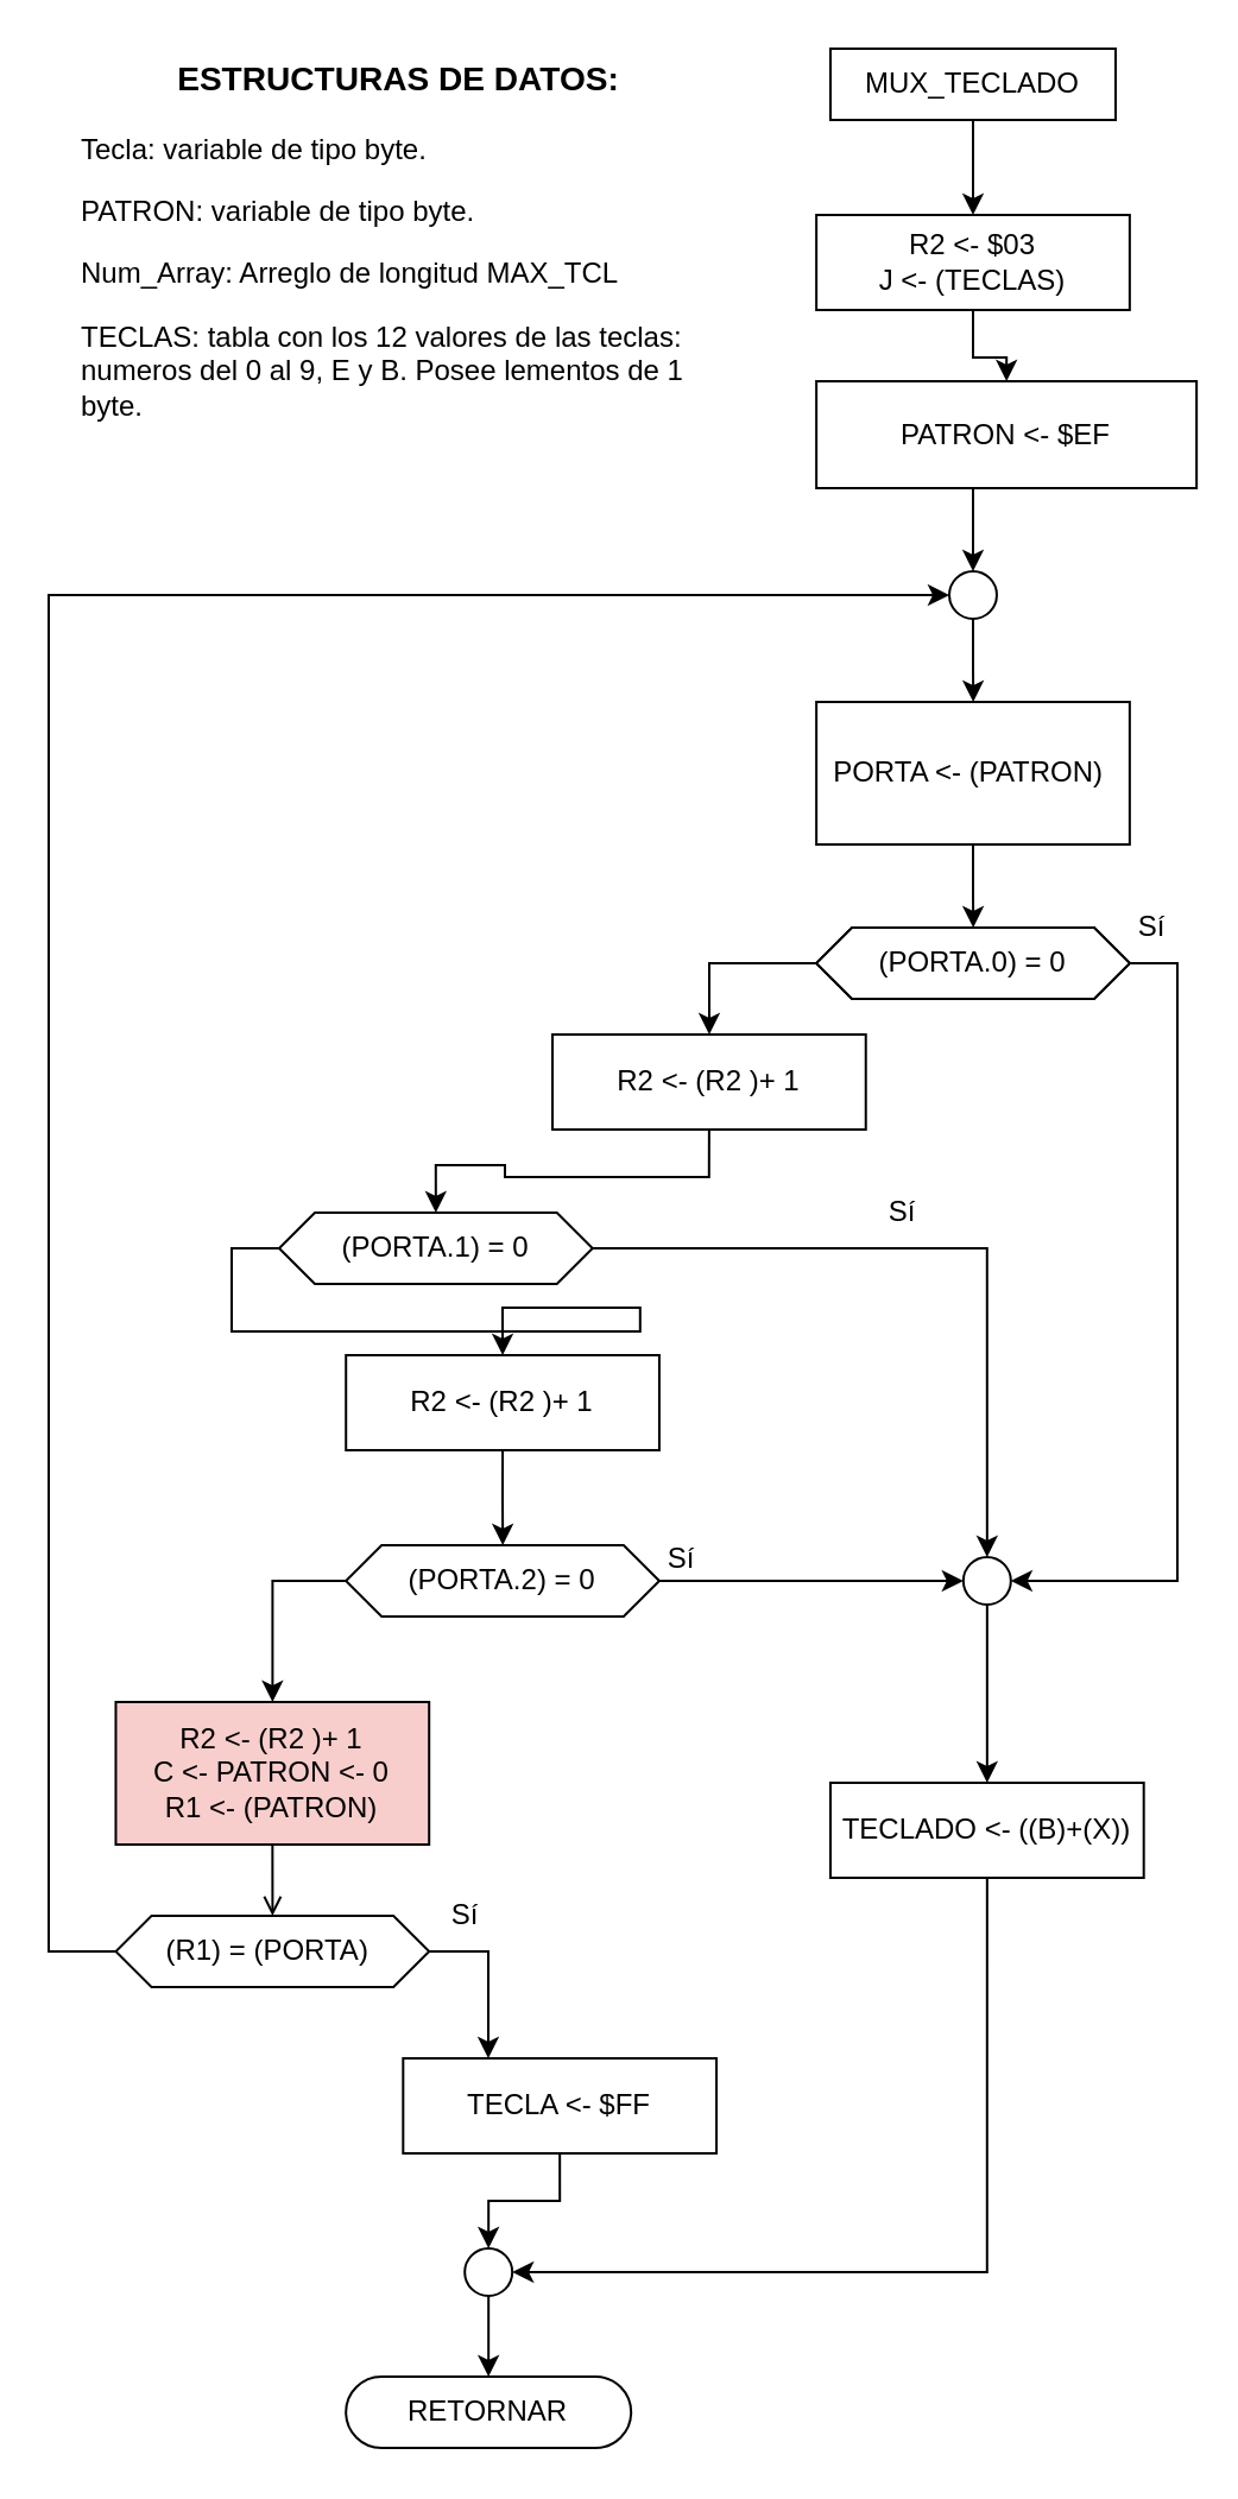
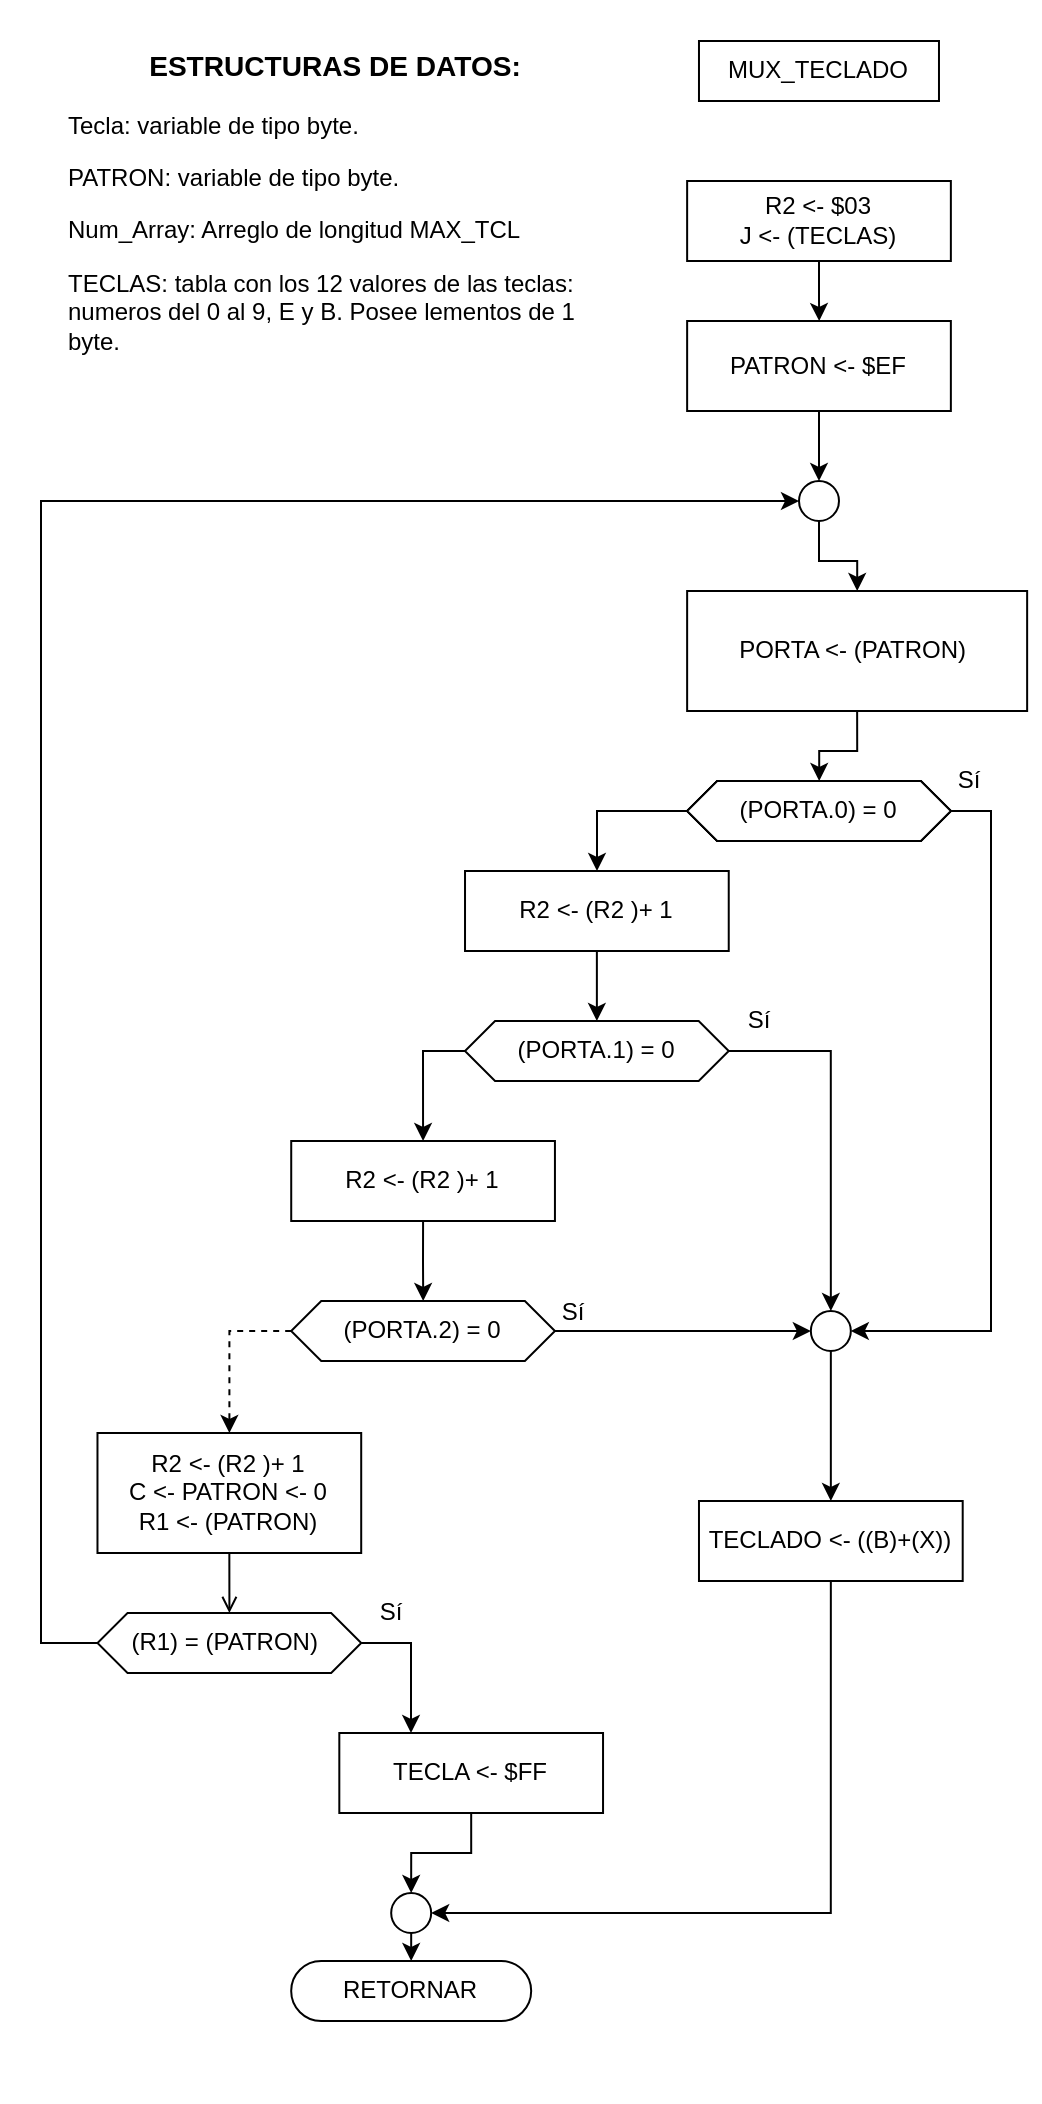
  <mxCell id="0" />
  <mxCell id="1" parent="0" />
  <mxCell id="2" value="&lt;h3 style=&quot;text-align: center&quot;&gt;ESTRUCTURAS DE DATOS:&lt;/h3&gt;&lt;p&gt;Tecla: variable de tipo byte.&lt;/p&gt;&lt;p&gt;PATRON: variable de tipo byte.&lt;/p&gt;&lt;p&gt;Num_Array: Arreglo de longitud MAX_TCL&lt;/p&gt;&lt;p&gt;TECLAS: tabla con los 12 valores de las teclas: numeros del 0 al 9, E y B. Posee lementos de 1 byte.&lt;/p&gt;&lt;p&gt;&lt;br&gt;&lt;/p&gt;&lt;p&gt;&lt;/p&gt;" style="text;html=1;strokeColor=none;fillColor=none;align=left;verticalAlign=middle;whiteSpace=wrap;rounded=0;" parent="1" vertex="1"><mxGeometry x="32.34" y="20" width="268.68" height="185" as="geometry" /></mxCell>
  <mxCell id="3" style="edgeStyle=orthogonalEdgeStyle;rounded=0;orthogonalLoop=1;jettySize=auto;html=1;exitX=0.5;exitY=1;exitDx=0;exitDy=0;entryX=0.5;entryY=0;entryDx=0;entryDy=0;" parent="1" source="4" target="6" edge="1"><mxGeometry relative="1" as="geometry" /></mxCell>
- <mxCell id="4" value="PATRON &amp;lt;- $EF" style="rounded=0;whiteSpace=wrap;html=1;" parent="1" vertex="1"><mxGeometry x="343.07" y="160" width="160" height="45" as="geometry" /></mxCell>
+ <mxCell id="4" value="PATRON &amp;lt;- $EF" style="rounded=0;whiteSpace=wrap;html=1;" parent="1" vertex="1"><mxGeometry x="343.07" y="160" width="131.86" height="45" as="geometry" /></mxCell>
  <mxCell id="5" style="edgeStyle=orthogonalEdgeStyle;rounded=0;orthogonalLoop=1;jettySize=auto;html=1;exitX=0.5;exitY=1;exitDx=0;exitDy=0;" parent="1" source="6" target="8" edge="1"><mxGeometry relative="1" as="geometry" /></mxCell>
  <mxCell id="6" value="" style="ellipse;whiteSpace=wrap;html=1;aspect=fixed;" parent="1" vertex="1"><mxGeometry x="399" y="240" width="20" height="20" as="geometry" /></mxCell>
  <mxCell id="7" style="edgeStyle=orthogonalEdgeStyle;rounded=0;orthogonalLoop=1;jettySize=auto;html=1;exitX=0.5;exitY=1;exitDx=0;exitDy=0;" parent="1" source="8" target="11" edge="1"><mxGeometry relative="1" as="geometry" /></mxCell>
- <mxCell id="8" value="PORTA &amp;lt;- (PATRON)&amp;nbsp;" style="rounded=0;whiteSpace=wrap;html=1;" parent="1" vertex="1"><mxGeometry x="343.07" y="295" width="131.86" height="60" as="geometry" /></mxCell>
+ <mxCell id="8" value="PORTA &amp;lt;- (PATRON)&amp;nbsp;" style="rounded=0;whiteSpace=wrap;html=1;" parent="1" vertex="1"><mxGeometry x="343.07" y="295" width="170" height="60" as="geometry" /></mxCell>
  <mxCell id="9" style="edgeStyle=orthogonalEdgeStyle;rounded=0;orthogonalLoop=1;jettySize=auto;html=1;exitX=1;exitY=0.5;exitDx=0;exitDy=0;entryX=1;entryY=0.5;entryDx=0;entryDy=0;" parent="1" source="11" target="23" edge="1"><mxGeometry relative="1" as="geometry"><mxPoint x="540.86" y="485" as="targetPoint" /></mxGeometry></mxCell>
  <mxCell id="10" style="edgeStyle=orthogonalEdgeStyle;rounded=0;orthogonalLoop=1;jettySize=auto;html=1;exitX=0;exitY=0.5;exitDx=0;exitDy=0;" parent="1" source="11" target="27" edge="1"><mxGeometry relative="1" as="geometry" /></mxCell>
  <mxCell id="11" value="(PORTA.0) = 0" style="shape=hexagon;perimeter=hexagonPerimeter2;whiteSpace=wrap;html=1;size=0.114;" parent="1" vertex="1"><mxGeometry x="343.07" y="390" width="131.88" height="30" as="geometry" /></mxCell>
- <mxCell id="12" style="edgeStyle=orthogonalEdgeStyle;rounded=0;orthogonalLoop=1;jettySize=auto;html=1;exitX=0;exitY=0.5;exitDx=0;exitDy=0;" parent="1" source="14" target="16" edge="1"><mxGeometry relative="1" as="geometry" /></mxCell>
+ <mxCell id="12" style="edgeStyle=orthogonalEdgeStyle;rounded=0;orthogonalLoop=1;jettySize=auto;html=1;exitX=0;exitY=0.5;exitDx=0;exitDy=0;dashed=1;" parent="1" source="14" target="16" edge="1"><mxGeometry relative="1" as="geometry" /></mxCell>
  <mxCell id="13" style="edgeStyle=orthogonalEdgeStyle;rounded=0;orthogonalLoop=1;jettySize=auto;html=1;exitX=1;exitY=0.5;exitDx=0;exitDy=0;entryX=0;entryY=0.5;entryDx=0;entryDy=0;" parent="1" source="14" target="23" edge="1"><mxGeometry relative="1" as="geometry"><mxPoint x="316" y="725" as="targetPoint" /></mxGeometry></mxCell>
  <mxCell id="14" value="(PORTA.2) = 0" style="shape=hexagon;perimeter=hexagonPerimeter2;whiteSpace=wrap;html=1;size=0.114;" parent="1" vertex="1"><mxGeometry x="145.09" y="650" width="131.88" height="30" as="geometry" /></mxCell>
  <mxCell id="15" style="edgeStyle=orthogonalEdgeStyle;rounded=0;orthogonalLoop=1;jettySize=auto;html=1;exitX=0.5;exitY=1;exitDx=0;exitDy=0;endArrow=open;" parent="1" source="16" target="19" edge="1"><mxGeometry relative="1" as="geometry" /></mxCell>
- <mxCell id="16" value="R2 &amp;lt;- (R2 )+ 1&lt;br&gt;C &amp;lt;- PATRON &amp;lt;- 0&lt;br&gt;R1 &amp;lt;- (PATRON)" style="rounded=0;whiteSpace=wrap;html=1;fillColor=#f8cecc;" parent="1" vertex="1"><mxGeometry x="48.24" y="716" width="131.86" height="60" as="geometry" /></mxCell>
+ <mxCell id="16" value="R2 &amp;lt;- (R2 )+ 1&lt;br&gt;C &amp;lt;- PATRON &amp;lt;- 0&lt;br&gt;R1 &amp;lt;- (PATRON)" style="rounded=0;whiteSpace=wrap;html=1;" parent="1" vertex="1"><mxGeometry x="48.24" y="716" width="131.86" height="60" as="geometry" /></mxCell>
  <mxCell id="17" style="edgeStyle=orthogonalEdgeStyle;rounded=0;orthogonalLoop=1;jettySize=auto;html=1;exitX=0;exitY=0.5;exitDx=0;exitDy=0;entryX=0;entryY=0.5;entryDx=0;entryDy=0;" parent="1" source="19" target="6" edge="1"><mxGeometry relative="1" as="geometry"><Array as="points"><mxPoint x="20" y="821" /><mxPoint x="20" y="250" /></Array></mxGeometry></mxCell>
  <mxCell id="18" style="edgeStyle=orthogonalEdgeStyle;rounded=0;orthogonalLoop=1;jettySize=auto;html=1;exitX=1;exitY=0.5;exitDx=0;exitDy=0;" parent="1" source="19" target="39" edge="1"><mxGeometry relative="1" as="geometry"><Array as="points"><mxPoint x="205" y="821" /></Array></mxGeometry></mxCell>
- <mxCell id="19" value="(R1) = (PORTA)&amp;nbsp;" style="shape=hexagon;perimeter=hexagonPerimeter2;whiteSpace=wrap;html=1;size=0.114;" parent="1" vertex="1"><mxGeometry x="48.24" y="806" width="131.88" height="30" as="geometry" /></mxCell>
- <mxCell id="20" style="edgeStyle=orthogonalEdgeStyle;rounded=0;orthogonalLoop=1;jettySize=auto;html=1;exitX=0.5;exitY=1;exitDx=0;exitDy=0;entryX=0.5;entryY=0;entryDx=0;entryDy=0;" parent="1" source="21" target="29" edge="1"><mxGeometry relative="1" as="geometry" /></mxCell>
+ <mxCell id="19" value="(R1) = (PATRON)&amp;nbsp;" style="shape=hexagon;perimeter=hexagonPerimeter2;whiteSpace=wrap;html=1;size=0.114;" parent="1" vertex="1"><mxGeometry x="48.24" y="806" width="131.88" height="30" as="geometry" /></mxCell>
  <mxCell id="21" value="MUX_TECLADO" style="whiteSpace=wrap;html=1;fontSize=12;glass=0;strokeWidth=1;shadow=0;arcSize=50;rounded=0;" parent="1" vertex="1"><mxGeometry x="348.99" y="20" width="120" height="30" as="geometry" /></mxCell>
  <mxCell id="22" style="edgeStyle=orthogonalEdgeStyle;rounded=0;orthogonalLoop=1;jettySize=auto;html=1;exitX=0.5;exitY=1;exitDx=0;exitDy=0;entryX=0.5;entryY=0;entryDx=0;entryDy=0;" parent="1" source="23" target="31" edge="1"><mxGeometry relative="1" as="geometry" /></mxCell>
  <mxCell id="23" value="" style="ellipse;whiteSpace=wrap;html=1;aspect=fixed;" parent="1" vertex="1"><mxGeometry x="404.92" y="655" width="20" height="20" as="geometry" /></mxCell>
  <mxCell id="24" value="Sí&lt;br&gt;" style="text;html=1;align=center;verticalAlign=middle;resizable=0;points=[];autosize=1;" parent="1" vertex="1"><mxGeometry x="468.99" y="380" width="30" height="20" as="geometry" /></mxCell>
  <mxCell id="25" value="Sí&lt;br&gt;" style="text;html=1;align=center;verticalAlign=middle;resizable=0;points=[];autosize=1;" parent="1" vertex="1"><mxGeometry x="363.87" y="500" width="30" height="20" as="geometry" /></mxCell>
  <mxCell id="26" style="edgeStyle=orthogonalEdgeStyle;rounded=0;orthogonalLoop=1;jettySize=auto;html=1;exitX=0.5;exitY=1;exitDx=0;exitDy=0;entryX=0.5;entryY=0;entryDx=0;entryDy=0;" parent="1" source="27" target="34" edge="1"><mxGeometry relative="1" as="geometry" /></mxCell>
  <mxCell id="27" value="&lt;span&gt;R2 &amp;lt;- (R2 )+ 1&lt;/span&gt;" style="rounded=0;whiteSpace=wrap;html=1;" parent="1" vertex="1"><mxGeometry x="232.01" y="435" width="131.86" height="40" as="geometry" /></mxCell>
  <mxCell id="28" style="edgeStyle=orthogonalEdgeStyle;rounded=0;orthogonalLoop=1;jettySize=auto;html=1;exitX=0.5;exitY=1;exitDx=0;exitDy=0;" parent="1" source="29" target="4" edge="1"><mxGeometry relative="1" as="geometry" /></mxCell>
  <mxCell id="29" value="&lt;span&gt;R2 &amp;lt;- $03&lt;br&gt;J &amp;lt;- (TECLAS)&lt;br&gt;&lt;/span&gt;" style="rounded=0;whiteSpace=wrap;html=1;" parent="1" vertex="1"><mxGeometry x="343.07" y="90" width="131.86" height="40" as="geometry" /></mxCell>
  <mxCell id="30" style="edgeStyle=orthogonalEdgeStyle;rounded=0;orthogonalLoop=1;jettySize=auto;html=1;exitX=0.5;exitY=1;exitDx=0;exitDy=0;entryX=1;entryY=0.5;entryDx=0;entryDy=0;" parent="1" source="31" target="41" edge="1"><mxGeometry relative="1" as="geometry" /></mxCell>
  <mxCell id="31" value="TECLADO &amp;lt;- ((B)+(X))" style="rounded=0;whiteSpace=wrap;html=1;" parent="1" vertex="1"><mxGeometry x="348.99" y="750" width="131.86" height="40" as="geometry" /></mxCell>
  <mxCell id="32" style="edgeStyle=orthogonalEdgeStyle;rounded=0;orthogonalLoop=1;jettySize=auto;html=1;exitX=0;exitY=0.5;exitDx=0;exitDy=0;entryX=0.5;entryY=0;entryDx=0;entryDy=0;" parent="1" source="34" target="36" edge="1"><mxGeometry relative="1" as="geometry" /></mxCell>
  <mxCell id="33" style="edgeStyle=orthogonalEdgeStyle;rounded=0;orthogonalLoop=1;jettySize=auto;html=1;exitX=1;exitY=0.5;exitDx=0;exitDy=0;entryX=0.5;entryY=0;entryDx=0;entryDy=0;" parent="1" source="34" target="23" edge="1"><mxGeometry relative="1" as="geometry" /></mxCell>
- <mxCell id="34" value="(PORTA.1) = 0" style="shape=hexagon;perimeter=hexagonPerimeter2;whiteSpace=wrap;html=1;size=0.114;" parent="1" vertex="1"><mxGeometry x="116.99" y="510" width="131.88" height="30" as="geometry" /></mxCell>
+ <mxCell id="34" value="(PORTA.1) = 0" style="shape=hexagon;perimeter=hexagonPerimeter2;whiteSpace=wrap;html=1;size=0.114;" parent="1" vertex="1"><mxGeometry x="231.99" y="510" width="131.88" height="30" as="geometry" /></mxCell>
  <mxCell id="35" style="edgeStyle=orthogonalEdgeStyle;rounded=0;orthogonalLoop=1;jettySize=auto;html=1;exitX=0.5;exitY=1;exitDx=0;exitDy=0;" parent="1" source="36" target="14" edge="1"><mxGeometry relative="1" as="geometry" /></mxCell>
  <mxCell id="36" value="&lt;span&gt;R2 &amp;lt;- (R2 )+ 1&lt;/span&gt;" style="rounded=0;whiteSpace=wrap;html=1;" parent="1" vertex="1"><mxGeometry x="145.11" y="570" width="131.86" height="40" as="geometry" /></mxCell>
- <mxCell id="37" value="RETORNAR" style="rounded=1;whiteSpace=wrap;html=1;fontSize=12;glass=0;strokeWidth=1;shadow=0;arcSize=50;" parent="1" vertex="1"><mxGeometry x="145.09" y="1000" width="120" height="30" as="geometry" /></mxCell>
+ <mxCell id="37" value="RETORNAR" style="rounded=1;whiteSpace=wrap;html=1;fontSize=12;glass=0;strokeWidth=1;shadow=0;arcSize=50;" parent="1" vertex="1"><mxGeometry x="145.09" y="980" width="120" height="30" as="geometry" /></mxCell>
  <mxCell id="38" style="edgeStyle=orthogonalEdgeStyle;rounded=0;orthogonalLoop=1;jettySize=auto;html=1;exitX=0.5;exitY=1;exitDx=0;exitDy=0;entryX=0.5;entryY=0;entryDx=0;entryDy=0;" parent="1" source="39" target="41" edge="1"><mxGeometry relative="1" as="geometry" /></mxCell>
  <mxCell id="39" value="TECLA &amp;lt;- $FF" style="rounded=0;whiteSpace=wrap;html=1;" parent="1" vertex="1"><mxGeometry x="169.16" y="866" width="131.86" height="40" as="geometry" /></mxCell>
  <mxCell id="40" style="edgeStyle=orthogonalEdgeStyle;rounded=0;orthogonalLoop=1;jettySize=auto;html=1;exitX=0.5;exitY=1;exitDx=0;exitDy=0;entryX=0.5;entryY=0;entryDx=0;entryDy=0;" parent="1" source="41" target="37" edge="1"><mxGeometry relative="1" as="geometry" /></mxCell>
  <mxCell id="41" value="" style="ellipse;whiteSpace=wrap;html=1;aspect=fixed;" parent="1" vertex="1"><mxGeometry x="195.09" y="946" width="20" height="20" as="geometry" /></mxCell>
  <mxCell id="42" value="Sí&lt;br&gt;" style="text;html=1;align=center;verticalAlign=middle;resizable=0;points=[];autosize=1;" parent="1" vertex="1"><mxGeometry x="271.02" y="646" width="30" height="20" as="geometry" /></mxCell>
  <mxCell id="43" value="(PORTA.0) = 0" style="shape=hexagon;perimeter=hexagonPerimeter2;whiteSpace=wrap;html=1;size=0.114;" parent="1" vertex="1"><mxGeometry x="343.07" y="390" width="131.88" height="30" as="geometry" /></mxCell>
  <mxCell id="44" value="(PORTA.0) = 0" style="shape=hexagon;perimeter=hexagonPerimeter2;whiteSpace=wrap;html=1;size=0.114;" parent="1" vertex="1"><mxGeometry x="343.07" y="390" width="131.88" height="30" as="geometry" /></mxCell>
  <mxCell id="45" value="Sí&lt;br&gt;" style="text;html=1;align=center;verticalAlign=middle;resizable=0;points=[];autosize=1;" vertex="1" parent="1"><mxGeometry x="180.12" y="796" width="30" height="20" as="geometry" /></mxCell>
